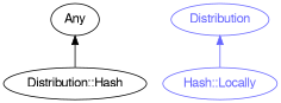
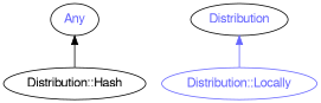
  digraph {
    bgcolor="#FFFFFF"
    rankdir=BT
    splines=polyline
    node [color="#000000" fontcolor="#000000" fontname=FreeSans]
    "Distribution::Hash"
-   Any
-   "Distribution::Locally" [color="#6666FF" fontcolor="#6666FF" label="Hash::Locally"]
-   Distribution [color="#6666FF" fontcolor="#6666FF"]
+   Any [fontcolor="#6666FF"]
+   "Distribution::Locally" [color="#6666FF" fontcolor="#6666FF"]
+   Distribution [fontcolor="#6666FF"]
    "Distribution::Hash" -> Any [color="#000000"]
    "Distribution::Locally" -> Distribution [color="#6666FF"]
  }
